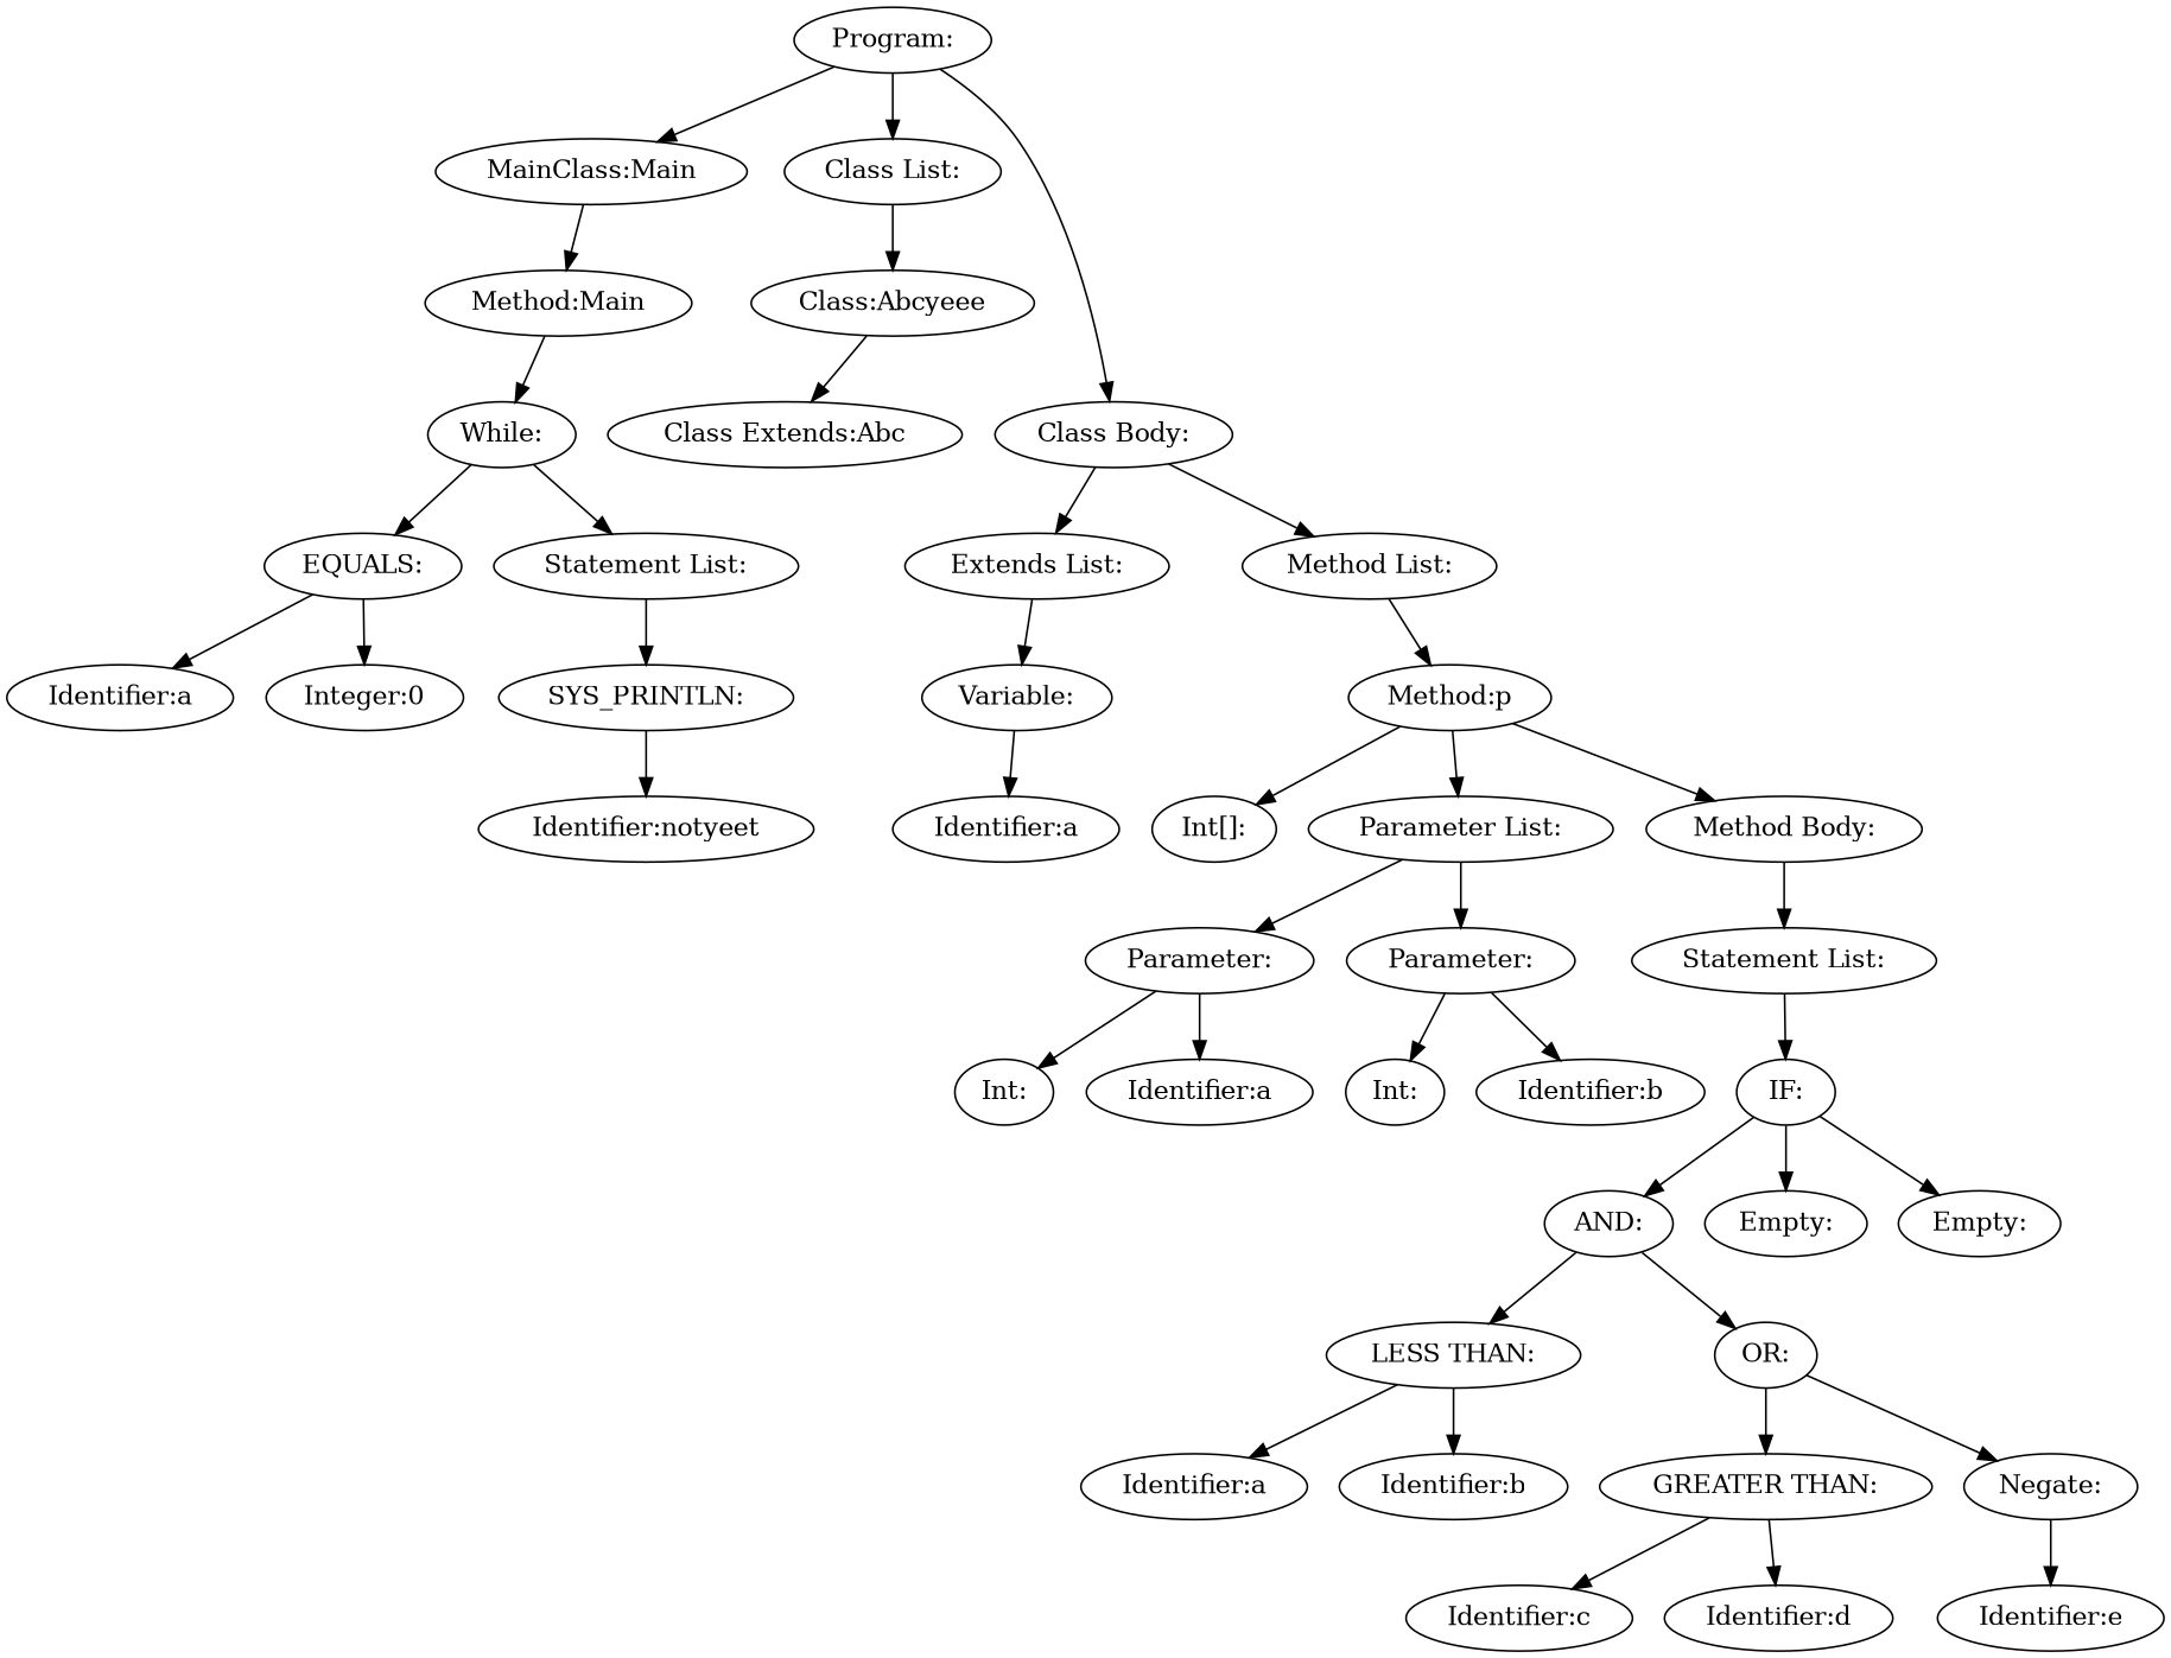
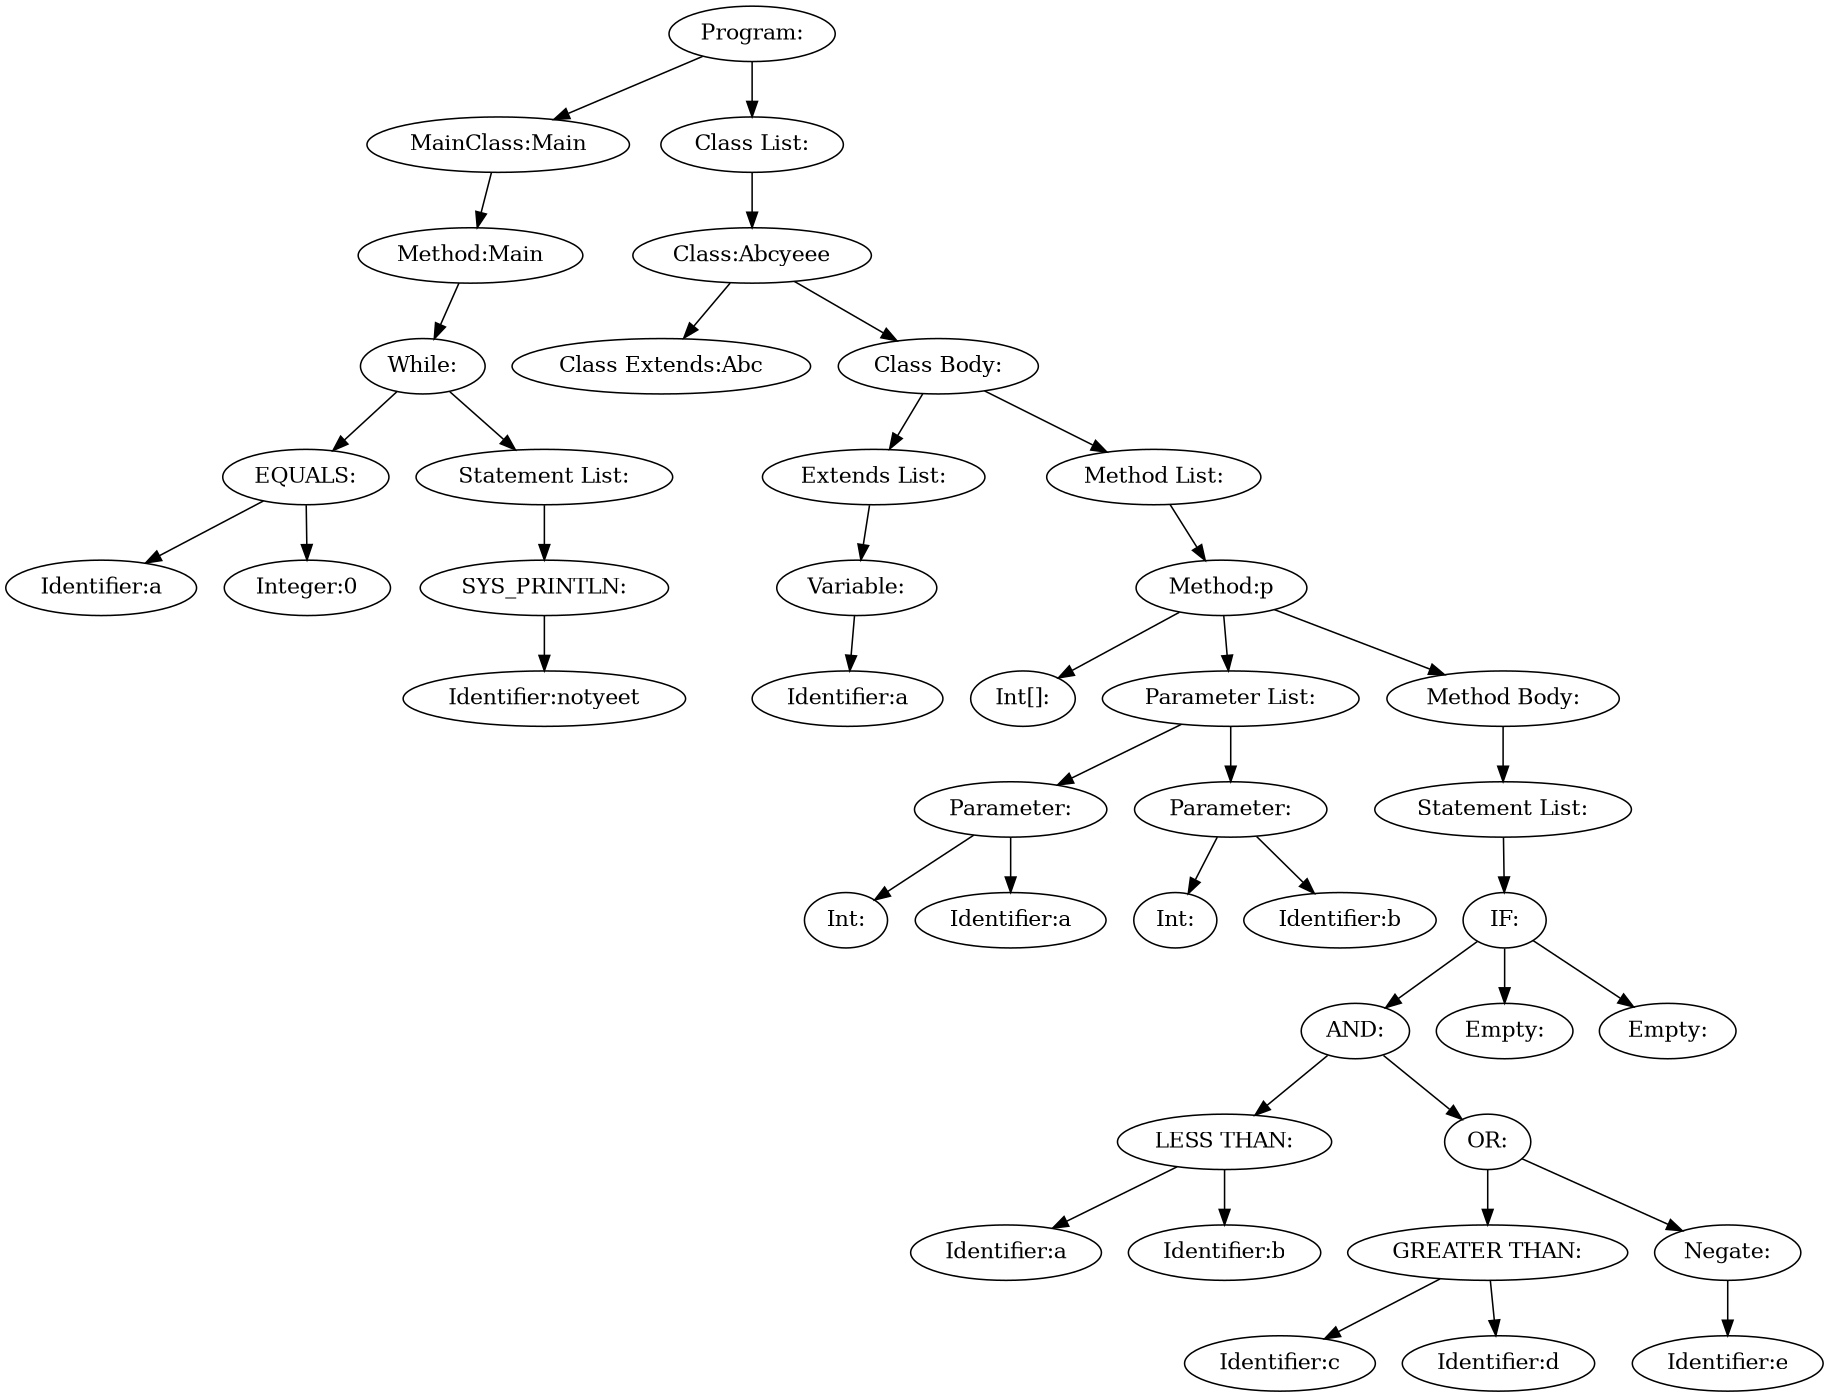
  digraph {
    n1 [label="Program:"]
    n2 [label="MainClass:Main"]
    n3 [label="Class List:"]
    n4 [label="Method:Main"]
    n5 [label="Class:Abcyeee"]
    n6 [label="While:"]
    n7 [label="EQUALS:"]
    n8 [label="Statement List:"]
    n9 [label="Identifier:a"]
    n10 [label="Integer:0"]
    n11 [label="SYS_PRINTLN:"]
    n12 [label="Identifier:notyeet"]
    n13 [label="Class Extends:Abc"]
    n14 [label="Class Body:"]
    n15 [label="Extends List:"]
    n16 [label="Method List:"]
    n17 [label="Variable:"]
    n18 [label="Method:p"]
    n19 [label="Identifier:a"]
    n20 [label="Int[]:"]
    n21 [label="Parameter List:"]
    n22 [label="Method Body:"]
    n23 [label="Parameter:"]
    n24 [label="Parameter:"]
    n25 [label="Statement List:"]
    n26 [label="Int:"]
    n27 [label="Identifier:a"]
    n28 [label="Int:"]
    n29 [label="Identifier:b"]
    n30 [label="IF:"]
    n31 [label="AND:"]
    n32 [label="Empty:"]
    n33 [label="Empty:"]
    n34 [label="LESS THAN:"]
    n35 [label="OR:"]
    n36 [label="Identifier:a"]
    n37 [label="Identifier:b"]
    n38 [label="GREATER THAN:"]
    n39 [label="Negate:"]
    n40 [label="Identifier:c"]
    n41 [label="Identifier:d"]
    n42 [label="Identifier:e"]
    n1 -> n2
    n1 -> n3
    n2 -> n4
    n3 -> n5
    n4 -> n6
    n5 -> n13
-   n1 -> n14
+   n5 -> n14
    n6 -> n7
    n6 -> n8
    n7 -> n9
    n7 -> n10
    n8 -> n11
    n11 -> n12
    n14 -> n15
    n14 -> n16
    n15 -> n17
    n16 -> n18
    n17 -> n19
    n18 -> n20
    n18 -> n21
    n18 -> n22
    n21 -> n23
    n21 -> n24
    n22 -> n25
    n23 -> n26
    n23 -> n27
    n24 -> n28
    n24 -> n29
    n25 -> n30
    n30 -> n31
    n30 -> n32
    n30 -> n33
    n31 -> n34
    n31 -> n35
    n34 -> n36
    n34 -> n37
    n35 -> n38
    n35 -> n39
    n38 -> n40
    n38 -> n41
    n39 -> n42
  }
